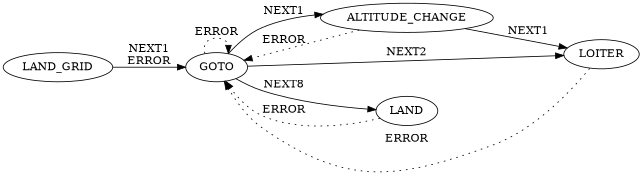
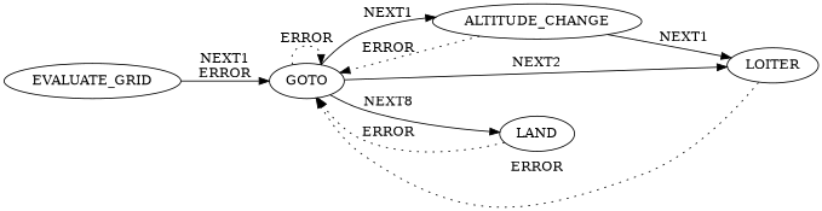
  digraph {
    rankdir=LR
    edge [style=solid weight=1]
    GOTO
    ALTITUDE_CHANGE
    LOITER
    LAND
-   EVALUATE_GRID [label=LAND_GRID]
+   EVALUATE_GRID
    GOTO -> GOTO [label=ERROR style=dotted weight=0.1]
    GOTO -> ALTITUDE_CHANGE [label=NEXT1]
    GOTO -> LOITER [label=NEXT2]
    GOTO -> LAND [label=NEXT8]
    ALTITUDE_CHANGE -> GOTO [label=ERROR style=dotted weight=0.1]
    ALTITUDE_CHANGE -> LOITER [label=NEXT1]
    LOITER -> GOTO [label=ERROR style=dotted weight=0.1]
    LAND -> GOTO [label=ERROR style=dotted weight=0.1]
    EVALUATE_GRID -> GOTO [label="NEXT1\nERROR"]
  }
